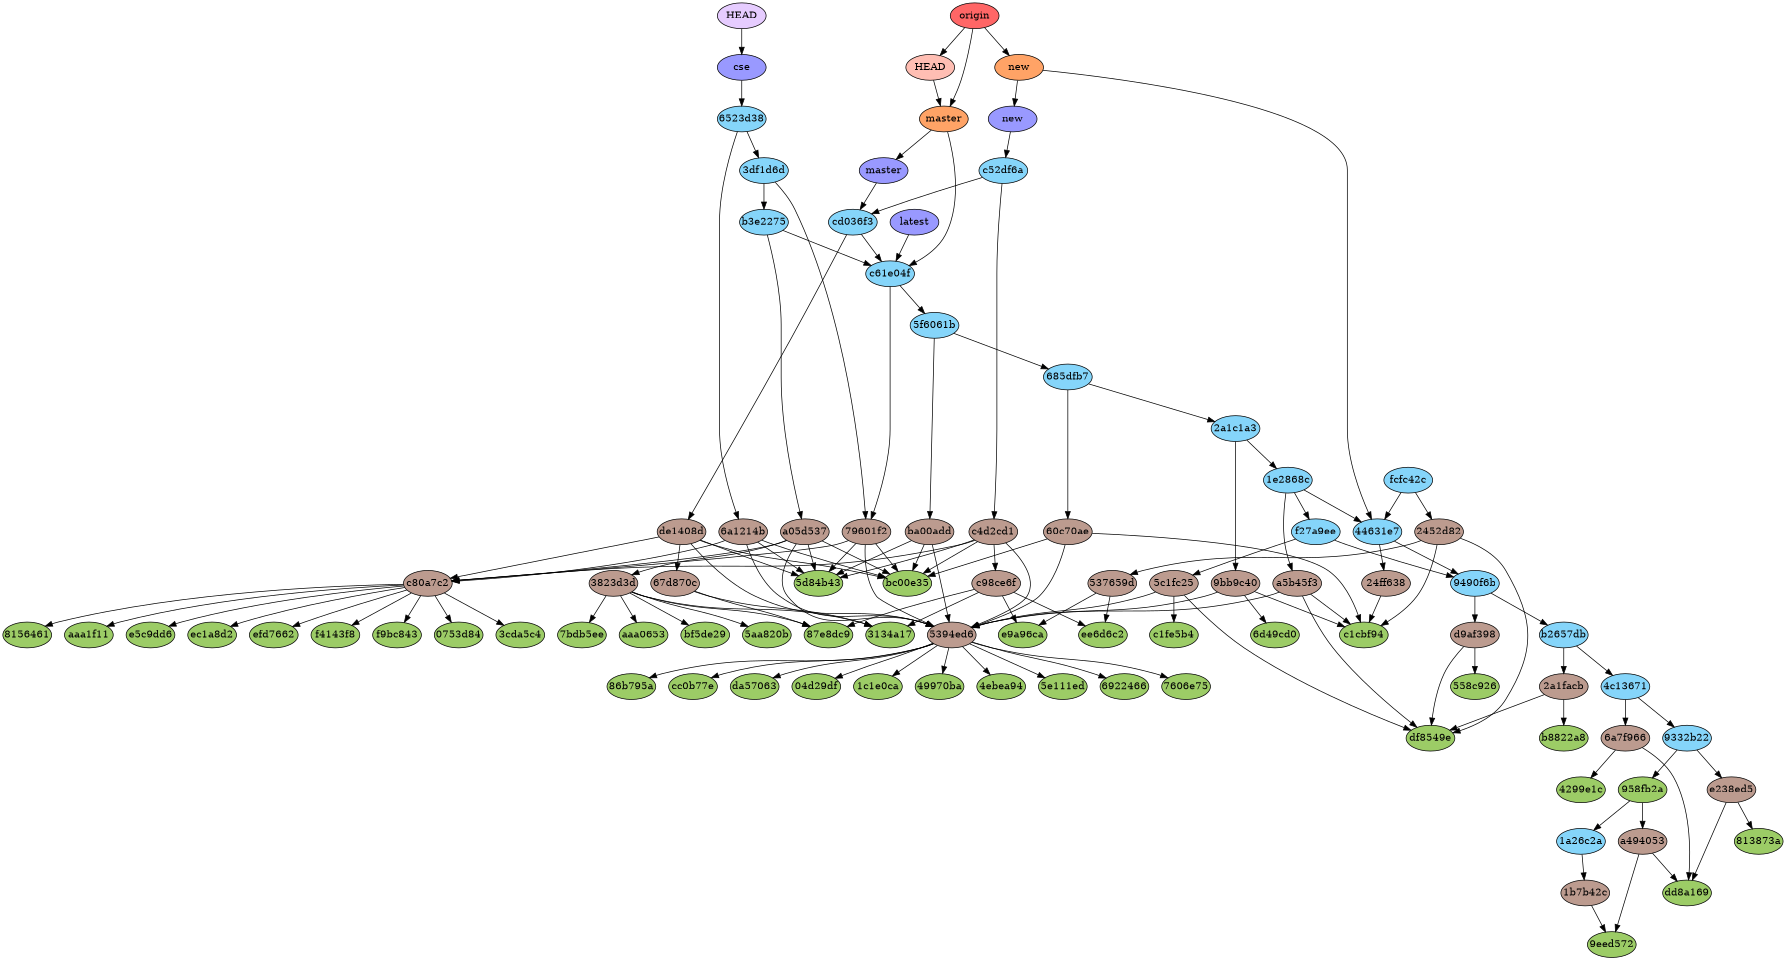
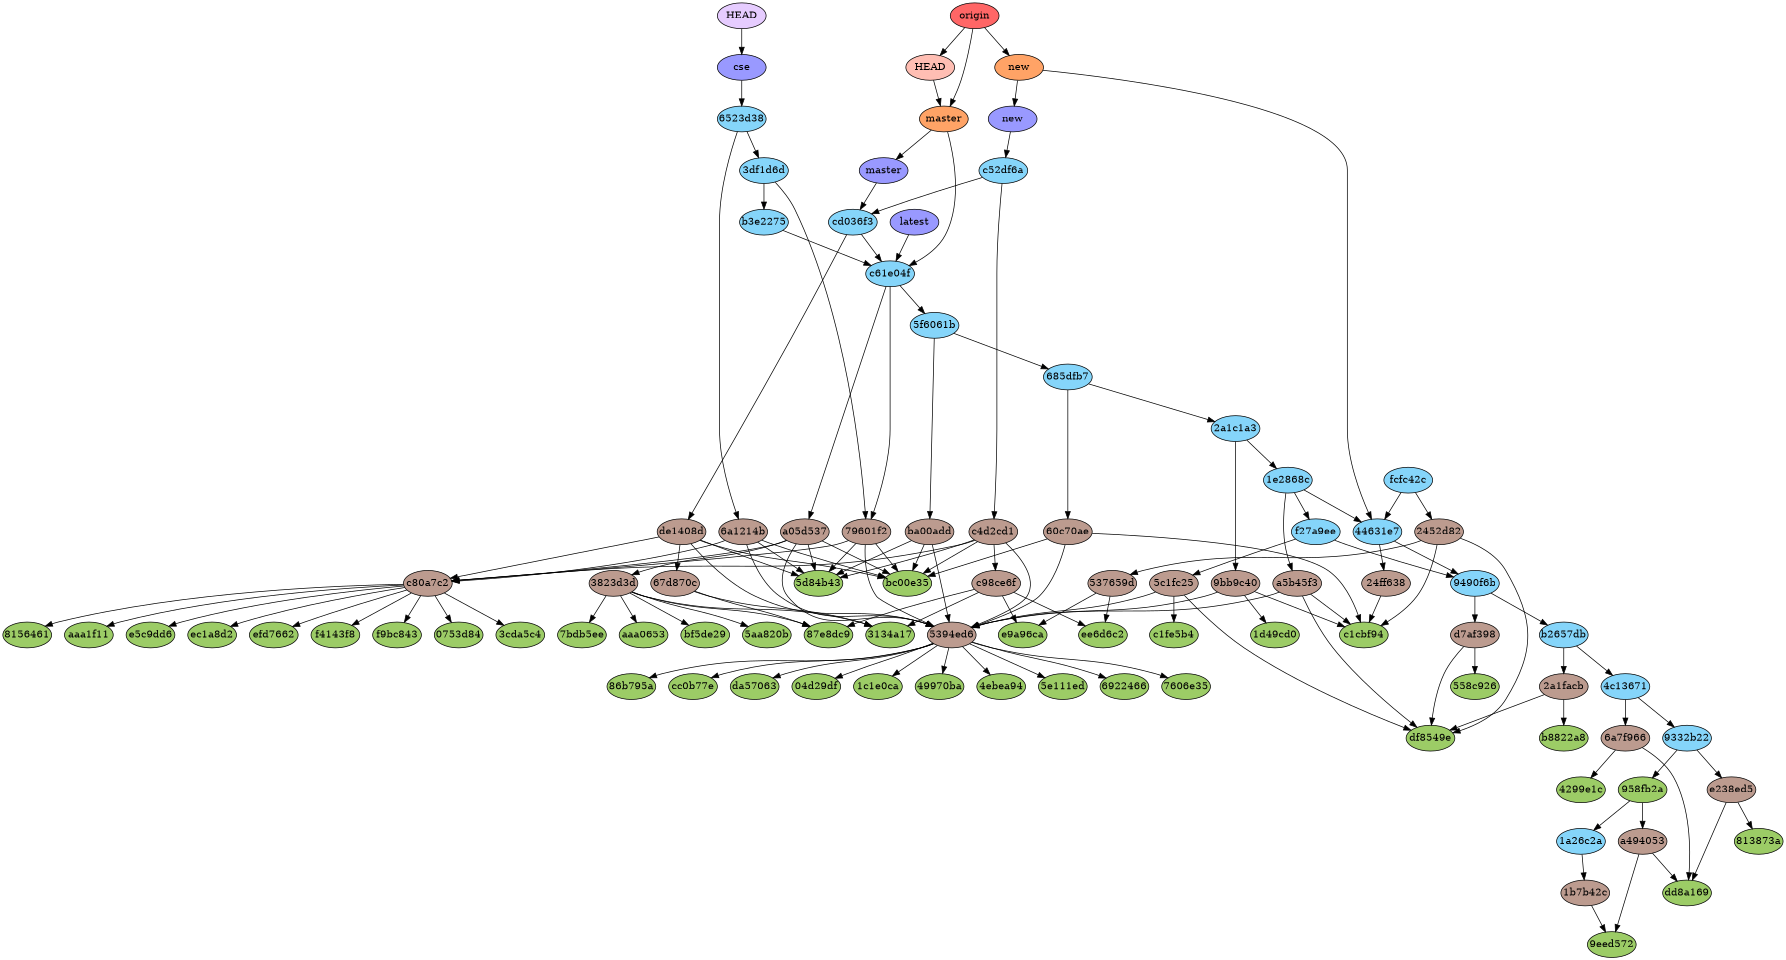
  digraph {
    node [fillcolor="#9ccc66" fixedsize=true style=filled]
    n1 [label="04d29df" width=0.95]
    n2 [label="0753d84" width=0.95]
    n3 [label="1c1e0ca" width=0.95]
-   n4 [label="6d49cd0" width=0.95]
+   n4 [label="1d49cd0" width=0.95]
    n5 [label="3134a17" width=0.95]
    n6 [label="3cda5c4" width=0.95]
    n7 [label="4299e1c" width=0.95]
    n8 [label="49970ba" width=0.95]
    n9 [label="4ebea94" width=0.95]
    n10 [label="558c926" width=0.95]
    n11 [label="5aa820b" width=0.95]
    n12 [label="5d84b43" width=0.95]
    n13 [label="5e111ed" width=0.95]
    n14 [label=6922466 width=0.95]
-   n15 [label="7606e75" width=0.95]
+   n15 [label="7606e35" width=0.95]
    n16 [label="7bdb5ee" width=0.95]
    n17 [label="813873a" width=0.95]
    n18 [label=8156461 width=0.95]
    n19 [label="86b795a" width=0.95]
    n20 [label="87e8dc9" width=0.95]
    n21 [label="9eed572" width=0.95]
    n22 [label=aaa0653 width=0.95]
    n23 [label=aaa1f11 width=0.95]
    n24 [label=b8822a8 width=0.95]
    n25 [label=bc00e35 width=0.95]
    n26 [label=bf5de29 width=0.95]
    n27 [label=c1cbf94 width=0.95]
    n28 [label=c1fe5b4 width=0.95]
    n29 [label=cc0b77e width=0.95]
    n30 [label=da57063 width=0.95]
    n31 [label=dd8a169 width=0.95]
    n32 [label=df8549e width=0.95]
    n33 [label=e5c9dd6 width=0.95]
    n34 [label=e9a96ca width=0.95]
    n35 [label=ec1a8d2 width=0.95]
    n36 [label=ee6d6c2 width=0.95]
    n37 [label=efd7662 width=0.95]
    n38 [label=f4143f8 width=0.95]
    n39 [label=f9bc843 width=0.95]
    n40 [fillcolor="#bc9b8f" label="1b7b42c" width=0.95]
    n41 [fillcolor="#bc9b8f" label="2452d82" width=0.95]
    n42 [fillcolor="#bc9b8f" label="537659d" width=0.95]
    n43 [fillcolor="#bc9b8f" label="24ff638" width=0.95]
    n44 [fillcolor="#bc9b8f" label="2a1facb" width=0.95]
    n45 [fillcolor="#bc9b8f" label="3823d3d" width=0.95]
    n46 [fillcolor="#bc9b8f" label="5394ed6" width=0.95]
    n47 [fillcolor="#bc9b8f" label="5c1fc25" width=0.95]
    n48 [fillcolor="#bc9b8f" label="60c70ae" width=0.95]
    n49 [fillcolor="#bc9b8f" label="67d870c" width=0.95]
    n50 [fillcolor="#bc9b8f" label="6a1214b" width=0.95]
    n51 [fillcolor="#bc9b8f" label=c80a7c2 width=0.95]
    n52 [fillcolor="#bc9b8f" label="6a7f966" width=0.95]
    n53 [fillcolor="#bc9b8f" label="79601f2" width=0.95]
    n54 [fillcolor="#bc9b8f" label="9bb9c40" width=0.95]
    n55 [fillcolor="#bc9b8f" label=a05d537 width=0.95]
    n56 [fillcolor="#bc9b8f" label=a494053 width=0.95]
    n57 [fillcolor="#bc9b8f" label=a5b45f3 width=0.95]
    n58 [fillcolor="#bc9b8f" label=ba00add width=0.95]
    n59 [fillcolor="#bc9b8f" label=c4d2cd1 width=0.95]
    n60 [fillcolor="#bc9b8f" label=c98ce6f width=0.95]
-   n61 [fillcolor="#bc9b8f" label=d9af398 width=0.95]
+   n61 [fillcolor="#bc9b8f" label=d7af398 width=0.95]
    n62 [fillcolor="#bc9b8f" label=de1408d width=0.95]
    n63 [fillcolor="#bc9b8f" label=e238ed5 width=0.95]
    n64 [fillcolor="#85d5fa" label="1a26c2a" width=0.95]
    n65 [fillcolor="#85d5fa" label="1e2868c" width=0.95]
    n66 [fillcolor="#85d5fa" label=f27a9ee width=0.95]
    n67 [fillcolor="#85d5fa" label="44631e7" width=0.95]
    n68 [fillcolor="#85d5fa" label="9490f6b" width=0.95]
    n69 [fillcolor="#85d5fa" label=b2657db width=0.95]
    n70 [fillcolor="#85d5fa" label="2a1c1a3" width=0.95]
    n71 [fillcolor="#85d5fa" label="3df1d6d" width=0.95]
    n72 [fillcolor="#85d5fa" label=b3e2275 width=0.95]
    n73 [fillcolor="#85d5fa" label=c61e04f width=0.95]
    n74 [fillcolor="#85d5fa" label="5f6061b" width=0.95]
    n75 [fillcolor="#85d5fa" label="4c13671" width=0.95]
    n76 [fillcolor="#85d5fa" label="9332b22" width=0.95]
    n77 [label="958fb2a" width=0.95]
    n78 [fillcolor="#85d5fa" label="685dfb7" width=0.95]
    n79 [fillcolor="#85d5fa" label="6523d38" width=0.95]
    n80 [fillcolor="#85d5fa" label=c52df6a width=0.95]
    n81 [fillcolor="#85d5fa" label=cd036f3 width=0.95]
    n82 [fillcolor="#85d5fa" label=fcfc42c width=0.95]
    n83 [fillcolor="#9999ff" label=cse width=0.95]
    n84 [fillcolor="#9999ff" label=latest width=0.95]
    n85 [fillcolor="#9999ff" label=master width=0.95]
    n86 [fillcolor="#9999ff" label=new width=0.95]
    n87 [fillcolor="#e6ccff" label=HEAD width=0.95]
    n88 [fillcolor="#ffa366" label=master width=0.95]
    n89 [fillcolor="#ffa366" label=new width=0.95]
    n90 [fillcolor="#ffbeb3" label=HEAD width=0.95]
    n91 [fillcolor="#ff6666" label=origin width=0.95]
    n40 -> n21
    n41 -> n27
    n41 -> n32
    n41 -> n42
    n42 -> n34
    n42 -> n36
    n43 -> n27
    n44 -> n24
    n44 -> n32
    n45 -> n5
    n45 -> n11
    n45 -> n16
    n45 -> n20
    n45 -> n22
    n45 -> n26
    n46 -> n1
    n46 -> n3
    n46 -> n8
    n46 -> n9
    n46 -> n13
    n46 -> n14
    n46 -> n15
    n46 -> n19
    n46 -> n29
    n46 -> n30
    n47 -> n28
    n47 -> n32
    n47 -> n46
    n48 -> n25
    n48 -> n27
    n48 -> n46
    n49 -> n5
    n49 -> n20
    n50 -> n12
    n50 -> n25
    n50 -> n46
    n50 -> n51
    n51 -> n2
    n51 -> n6
    n51 -> n18
    n51 -> n23
    n51 -> n33
    n51 -> n35
    n51 -> n37
    n51 -> n38
    n51 -> n39
    n52 -> n7
    n52 -> n31
    n53 -> n12
    n53 -> n25
    n53 -> n46
    n53 -> n51
    n54 -> n4
    n54 -> n27
    n54 -> n46
    n55 -> n12
    n55 -> n25
    n55 -> n45
    n55 -> n46
    n55 -> n51
    n56 -> n21
    n56 -> n31
    n57 -> n27
    n57 -> n32
    n57 -> n46
    n58 -> n12
    n58 -> n25
    n58 -> n46
    n59 -> n12
    n59 -> n25
    n59 -> n46
    n59 -> n51
    n59 -> n60
    n60 -> n5
    n60 -> n20
    n60 -> n34
    n60 -> n36
    n61 -> n10
    n61 -> n32
    n62 -> n12
    n62 -> n25
    n62 -> n46
    n62 -> n49
    n62 -> n51
    n63 -> n17
    n63 -> n31
    n64 -> n40
    n65 -> n57
    n65 -> n66
    n65 -> n67
    n66 -> n47
    n66 -> n68
    n67 -> n43
    n67 -> n68
    n68 -> n61
    n68 -> n69
    n69 -> n44
    n69 -> n75
    n70 -> n54
    n70 -> n65
    n71 -> n53
    n71 -> n72
-   n72 -> n55
+   n73 -> n55
    n72 -> n73
    n73 -> n53
    n73 -> n74
    n74 -> n58
    n74 -> n78
    n75 -> n52
    n75 -> n76
    n76 -> n63
    n76 -> n77
    n77 -> n56
    n77 -> n64
    n78 -> n48
    n78 -> n70
    n79 -> n50
    n79 -> n71
    n80 -> n59
    n80 -> n81
    n81 -> n62
    n81 -> n73
    n82 -> n41
    n82 -> n67
    n83 -> n79
    n84 -> n73
    n85 -> n81
    n86 -> n80
    n87 -> n83
    n88 -> n73
    n88 -> n85
    n89 -> n67
    n89 -> n86
    n90 -> n88
    n91 -> n88
    n91 -> n89
    n91 -> n90
  }
